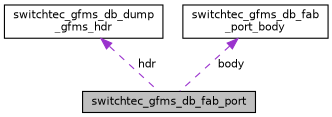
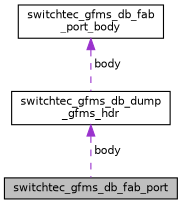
  digraph {
    node [color=black fillcolor=white fontname=Helvetica fontsize=10 shape=record style=filled]
    edge [color=darkorchid3 dir=back fontname=Helvetica fontsize=10 labelfontname=Helvetica labelfontsize=10 style=dashed]
    n1 [fillcolor=grey75 fontcolor=black height=0.2 label=switchtec_gfms_db_fab_port width=0.4]
    n2 [height=0.2 label="switchtec_gfms_db_dump\l_gfms_hdr" width=0.4]
    n3 [height=0.2 label="switchtec_gfms_db_fab\l_port_body" width=0.4]
-   n2 -> n1 [label=" hdr"]
-   n3 -> n1 [label=" body"]
+   n2 -> n1 [label=" body"]
+   n3 -> n2 [label=" body"]
  }
